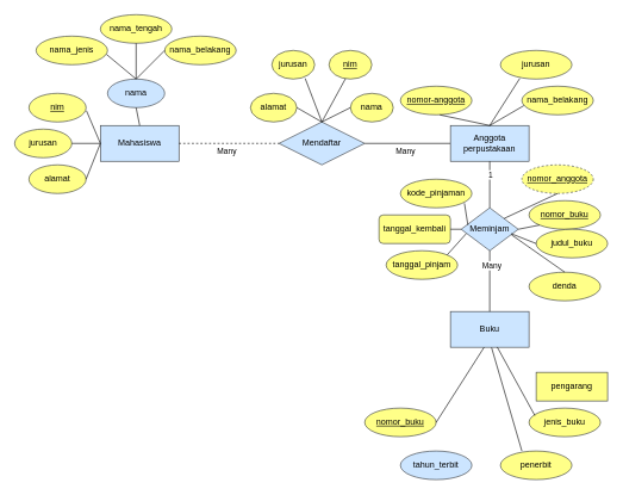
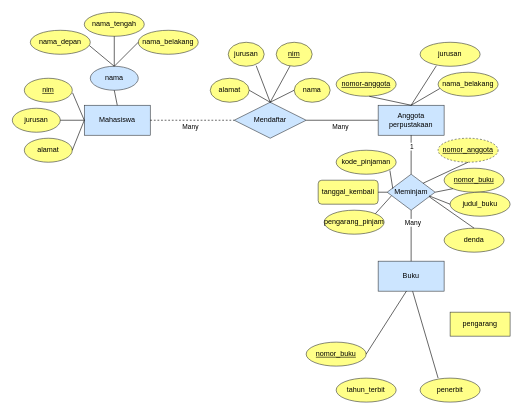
  <mxCell id="0" />
  <mxCell id="1" parent="0" />
- <mxCell id="2" value="nama_jenis" style="ellipse;whiteSpace=wrap;html=1;align=center;fillColor=#ffff88;strokeColor=#36393d;" vertex="1" parent="1"><mxGeometry x="50" y="50" width="100" height="40" as="geometry" /></mxCell>
+ <mxCell id="2" value="nama_depan" style="ellipse;whiteSpace=wrap;html=1;align=center;fillColor=#ffff88;strokeColor=#36393d;" vertex="1" parent="1"><mxGeometry x="50" y="50" width="100" height="40" as="geometry" /></mxCell>
  <mxCell id="3" value="nama_tengah" style="ellipse;whiteSpace=wrap;html=1;align=center;fillColor=#ffff88;strokeColor=#36393d;gradientDirection=north;" vertex="1" parent="1"><mxGeometry x="140" y="20" width="100" height="40" as="geometry" /></mxCell>
  <mxCell id="4" value="nama_belakang" style="ellipse;whiteSpace=wrap;html=1;align=center;fillColor=#ffff88;strokeColor=#36393d;" vertex="1" parent="1"><mxGeometry x="230" y="50" width="100" height="40" as="geometry" /></mxCell>
  <mxCell id="5" value="" style="endArrow=none;html=1;rounded=0;exitX=0.5;exitY=0;exitDx=0;exitDy=0;entryX=0.5;entryY=1;entryDx=0;entryDy=0;" edge="1" parent="1" source="6" target="3"><mxGeometry relative="1" as="geometry"><mxPoint x="140" y="120" as="sourcePoint" /><mxPoint x="300" y="120" as="targetPoint" /></mxGeometry></mxCell>
  <mxCell id="6" value="nama" style="ellipse;whiteSpace=wrap;html=1;align=center;fillColor=#cce5ff;strokeColor=#36393d;" vertex="1" parent="1"><mxGeometry x="150" y="110" width="80" height="40" as="geometry" /></mxCell>
  <mxCell id="7" value="" style="endArrow=none;html=1;rounded=0;exitX=0.5;exitY=0;exitDx=0;exitDy=0;entryX=0;entryY=0.5;entryDx=0;entryDy=0;" edge="1" parent="1" source="6" target="4"><mxGeometry relative="1" as="geometry"><mxPoint x="200" y="140" as="sourcePoint" /><mxPoint x="200" y="70" as="targetPoint" /></mxGeometry></mxCell>
  <mxCell id="8" value="" style="endArrow=none;html=1;rounded=0;exitX=0.5;exitY=0;exitDx=0;exitDy=0;entryX=0.985;entryY=0.638;entryDx=0;entryDy=0;entryPerimeter=0;" edge="1" parent="1" source="6" target="2"><mxGeometry relative="1" as="geometry"><mxPoint x="200" y="140" as="sourcePoint" /><mxPoint x="260" y="90" as="targetPoint" /></mxGeometry></mxCell>
  <mxCell id="9" value="Mahasiswa" style="whiteSpace=wrap;html=1;align=center;fillColor=#cce5ff;strokeColor=#36393d;" vertex="1" parent="1"><mxGeometry x="140" y="175" width="110" height="50" as="geometry" /></mxCell>
  <mxCell id="10" value="" style="endArrow=none;html=1;rounded=0;exitX=0.5;exitY=0;exitDx=0;exitDy=0;entryX=0.5;entryY=1;entryDx=0;entryDy=0;" edge="1" parent="1" source="9" target="6"><mxGeometry relative="1" as="geometry"><mxPoint x="200" y="120" as="sourcePoint" /><mxPoint x="200" y="70" as="targetPoint" /></mxGeometry></mxCell>
  <mxCell id="11" value="jurusan" style="ellipse;whiteSpace=wrap;html=1;align=center;fillColor=#ffff88;strokeColor=#36393d;" vertex="1" parent="1"><mxGeometry x="20" y="180" width="80" height="40" as="geometry" /></mxCell>
  <mxCell id="12" value="alamat" style="ellipse;whiteSpace=wrap;html=1;align=center;fillColor=#ffff88;strokeColor=#36393d;" vertex="1" parent="1"><mxGeometry x="40" y="230" width="80" height="40" as="geometry" /></mxCell>
  <mxCell id="13" value="" style="endArrow=none;html=1;rounded=0;exitX=0;exitY=0.5;exitDx=0;exitDy=0;entryX=1.006;entryY=0.608;entryDx=0;entryDy=0;entryPerimeter=0;" edge="1" parent="1" source="9" target="16"><mxGeometry relative="1" as="geometry"><mxPoint x="200" y="190" as="sourcePoint" /><mxPoint x="120" y="150" as="targetPoint" /></mxGeometry></mxCell>
  <mxCell id="14" value="" style="endArrow=none;html=1;rounded=0;exitX=0;exitY=0.5;exitDx=0;exitDy=0;entryX=1;entryY=0.5;entryDx=0;entryDy=0;" edge="1" parent="1" source="9" target="11"><mxGeometry relative="1" as="geometry"><mxPoint x="150" y="210" as="sourcePoint" /><mxPoint x="130" y="160" as="targetPoint" /></mxGeometry></mxCell>
  <mxCell id="15" value="" style="endArrow=none;html=1;rounded=0;exitX=0;exitY=0.5;exitDx=0;exitDy=0;entryX=1;entryY=0.5;entryDx=0;entryDy=0;" edge="1" parent="1" source="9" target="12"><mxGeometry relative="1" as="geometry"><mxPoint x="150" y="210" as="sourcePoint" /><mxPoint x="110" y="210" as="targetPoint" /></mxGeometry></mxCell>
  <mxCell id="16" value="nim" style="ellipse;whiteSpace=wrap;html=1;align=center;fontStyle=4;fillColor=#ffff88;strokeColor=#36393d;" vertex="1" parent="1"><mxGeometry x="40" y="130" width="80" height="40" as="geometry" /></mxCell>
  <mxCell id="17" value="Mendaftar" style="shape=rhombus;perimeter=rhombusPerimeter;whiteSpace=wrap;html=1;align=center;fillColor=#cce5ff;strokeColor=#36393d;" vertex="1" parent="1"><mxGeometry x="390" y="170" width="120" height="60" as="geometry" /></mxCell>
  <mxCell id="18" value="" style="endArrow=none;html=1;rounded=0;exitX=1;exitY=0.5;exitDx=0;exitDy=0;dashed=1;" edge="1" parent="1" source="9" target="17"><mxGeometry relative="1" as="geometry"><mxPoint x="200" y="190" as="sourcePoint" /><mxPoint x="200" y="160" as="targetPoint" /></mxGeometry></mxCell>
  <mxCell id="19" value="Many" style="edgeLabel;html=1;align=center;verticalAlign=middle;resizable=0;points=[];" vertex="1" connectable="0" parent="18"><mxGeometry x="-0.062" y="-1" relative="1" as="geometry"><mxPoint y="9" as="offset" /></mxGeometry></mxCell>
  <mxCell id="20" value="" style="endArrow=none;html=1;rounded=0;exitX=1;exitY=0.5;exitDx=0;exitDy=0;entryX=0;entryY=0.5;entryDx=0;entryDy=0;" edge="1" parent="1" source="17" target="22"><mxGeometry relative="1" as="geometry"><mxPoint x="510" y="199.64" as="sourcePoint" /><mxPoint x="650" y="200" as="targetPoint" /></mxGeometry></mxCell>
  <mxCell id="21" value="Many" style="edgeLabel;html=1;align=center;verticalAlign=middle;resizable=0;points=[];" vertex="1" connectable="0" parent="20"><mxGeometry x="-0.062" y="-1" relative="1" as="geometry"><mxPoint y="9" as="offset" /></mxGeometry></mxCell>
  <mxCell id="22" value="Anggota&lt;div&gt;perpustakaan&lt;/div&gt;" style="whiteSpace=wrap;html=1;align=center;fillColor=#cce5ff;strokeColor=#36393d;" vertex="1" parent="1"><mxGeometry x="630" y="175" width="110" height="50" as="geometry" /></mxCell>
  <mxCell id="23" value="jurusan" style="ellipse;whiteSpace=wrap;html=1;align=center;fillColor=#ffff88;strokeColor=#36393d;" vertex="1" parent="1"><mxGeometry x="700" y="70" width="100" height="40" as="geometry" /></mxCell>
  <mxCell id="24" value="nama_belakang" style="ellipse;whiteSpace=wrap;html=1;align=center;fillColor=#ffff88;strokeColor=#36393d;" vertex="1" parent="1"><mxGeometry x="730" y="120" width="100" height="40" as="geometry" /></mxCell>
  <mxCell id="25" value="nomor-anggota" style="ellipse;whiteSpace=wrap;html=1;align=center;fontStyle=4;fillColor=#ffff88;strokeColor=#36393d;" vertex="1" parent="1"><mxGeometry x="560" y="120" width="100" height="40" as="geometry" /></mxCell>
  <mxCell id="26" value="" style="endArrow=none;html=1;rounded=0;entryX=0.5;entryY=0;entryDx=0;entryDy=0;exitX=0.553;exitY=1.002;exitDx=0;exitDy=0;exitPerimeter=0;" edge="1" parent="1" source="25" target="22"><mxGeometry relative="1" as="geometry"><mxPoint x="570" y="190" as="sourcePoint" /><mxPoint x="730" y="190" as="targetPoint" /></mxGeometry></mxCell>
  <mxCell id="27" value="" style="endArrow=none;html=1;rounded=0;entryX=0.028;entryY=0.679;entryDx=0;entryDy=0;exitX=0.5;exitY=0;exitDx=0;exitDy=0;entryPerimeter=0;" edge="1" parent="1" source="22" target="24"><mxGeometry relative="1" as="geometry"><mxPoint x="635" y="170" as="sourcePoint" /><mxPoint x="695" y="185" as="targetPoint" /></mxGeometry></mxCell>
  <mxCell id="28" value="" style="endArrow=none;html=1;rounded=0;entryX=0.27;entryY=0.981;entryDx=0;entryDy=0;entryPerimeter=0;exitX=0.5;exitY=0;exitDx=0;exitDy=0;" edge="1" parent="1" source="22" target="23"><mxGeometry relative="1" as="geometry"><mxPoint x="695" y="185" as="sourcePoint" /><mxPoint x="743" y="157" as="targetPoint" /></mxGeometry></mxCell>
  <mxCell id="29" value="nama" style="ellipse;whiteSpace=wrap;html=1;align=center;fillColor=#ffff88;strokeColor=#36393d;" vertex="1" parent="1"><mxGeometry x="490" y="130" width="60" height="40" as="geometry" /></mxCell>
  <mxCell id="30" value="jurusan" style="ellipse;whiteSpace=wrap;html=1;align=center;fillColor=#ffff88;strokeColor=#36393d;" vertex="1" parent="1"><mxGeometry x="380" y="70" width="60" height="40" as="geometry" /></mxCell>
  <mxCell id="31" value="alamat" style="ellipse;whiteSpace=wrap;html=1;align=center;fillColor=#ffff88;strokeColor=#36393d;" vertex="1" parent="1"><mxGeometry x="350" y="130" width="65" height="40" as="geometry" /></mxCell>
  <mxCell id="32" value="nim" style="ellipse;whiteSpace=wrap;html=1;align=center;fontStyle=4;fillColor=#ffff88;strokeColor=#36393d;" vertex="1" parent="1"><mxGeometry x="460" y="70" width="60" height="40" as="geometry" /></mxCell>
  <mxCell id="33" value="" style="endArrow=none;html=1;rounded=0;entryX=0.5;entryY=0;entryDx=0;entryDy=0;exitX=1;exitY=0.5;exitDx=0;exitDy=0;" edge="1" parent="1" source="31" target="17"><mxGeometry relative="1" as="geometry"><mxPoint x="380" y="180" as="sourcePoint" /><mxPoint x="540" y="180" as="targetPoint" /></mxGeometry></mxCell>
  <mxCell id="34" value="" style="endArrow=none;html=1;rounded=0;entryX=0;entryY=0.5;entryDx=0;entryDy=0;exitX=0.5;exitY=0;exitDx=0;exitDy=0;" edge="1" parent="1" source="17" target="29"><mxGeometry relative="1" as="geometry"><mxPoint x="425" y="160" as="sourcePoint" /><mxPoint x="460" y="180" as="targetPoint" /></mxGeometry></mxCell>
  <mxCell id="35" value="" style="endArrow=none;html=1;rounded=0;entryX=0.384;entryY=0.99;entryDx=0;entryDy=0;exitX=0.5;exitY=0;exitDx=0;exitDy=0;entryPerimeter=0;" edge="1" parent="1" source="17" target="32"><mxGeometry relative="1" as="geometry"><mxPoint x="460" y="180" as="sourcePoint" /><mxPoint x="500" y="160" as="targetPoint" /></mxGeometry></mxCell>
  <mxCell id="36" value="" style="endArrow=none;html=1;rounded=0;entryX=0.777;entryY=0.977;entryDx=0;entryDy=0;exitX=0.5;exitY=0;exitDx=0;exitDy=0;entryPerimeter=0;" edge="1" parent="1" source="17" target="30"><mxGeometry relative="1" as="geometry"><mxPoint x="460" y="180" as="sourcePoint" /><mxPoint x="493" y="120" as="targetPoint" /></mxGeometry></mxCell>
  <mxCell id="37" value="" style="endArrow=none;html=1;rounded=0;entryX=0.5;entryY=1;entryDx=0;entryDy=0;exitX=0.5;exitY=0;exitDx=0;exitDy=0;" edge="1" parent="1" source="39" target="22"><mxGeometry relative="1" as="geometry"><mxPoint x="685" y="290" as="sourcePoint" /><mxPoint x="730" y="270" as="targetPoint" /></mxGeometry></mxCell>
  <mxCell id="38" value="1" style="edgeLabel;html=1;align=center;verticalAlign=middle;resizable=0;points=[];" vertex="1" connectable="0" parent="37"><mxGeometry x="0.461" relative="1" as="geometry"><mxPoint as="offset" /></mxGeometry></mxCell>
  <mxCell id="39" value="Meminjam" style="shape=rhombus;perimeter=rhombusPerimeter;whiteSpace=wrap;html=1;align=center;fillColor=#cce5ff;strokeColor=#36393d;" vertex="1" parent="1"><mxGeometry x="645" y="290" width="80" height="60" as="geometry" /></mxCell>
  <mxCell id="40" value="tanggal_kembali" style="whiteSpace=wrap;html=1;align=center;fillColor=#ffff88;strokeColor=#36393d;rounded=1;" vertex="1" parent="1"><mxGeometry x="530" y="300" width="100" height="40" as="geometry" /></mxCell>
  <mxCell id="41" value="kode_pinjaman" style="ellipse;whiteSpace=wrap;html=1;align=center;fillColor=#ffff88;strokeColor=#36393d;" vertex="1" parent="1"><mxGeometry x="560" y="250" width="100" height="40" as="geometry" /></mxCell>
- <mxCell id="42" value="tanggal_pinjam" style="ellipse;whiteSpace=wrap;html=1;align=center;fillColor=#ffff88;strokeColor=#36393d;" vertex="1" parent="1"><mxGeometry x="540" y="350" width="100" height="40" as="geometry" /></mxCell>
+ <mxCell id="42" value="pengarang_pinjam" style="ellipse;whiteSpace=wrap;html=1;align=center;fillColor=#ffff88;strokeColor=#36393d;" vertex="1" parent="1"><mxGeometry x="540" y="350" width="100" height="40" as="geometry" /></mxCell>
  <mxCell id="43" value="nomor_buku" style="ellipse;whiteSpace=wrap;html=1;align=center;fontStyle=4;fillColor=#ffff88;strokeColor=#36393d;" vertex="1" parent="1"><mxGeometry x="740" y="280" width="100" height="40" as="geometry" /></mxCell>
  <mxCell id="44" value="nomor_anggota" style="ellipse;whiteSpace=wrap;html=1;align=center;fontStyle=4;fillColor=#ffff88;strokeColor=#36393d;dashed=1;" vertex="1" parent="1"><mxGeometry x="730" y="230" width="100" height="40" as="geometry" /></mxCell>
  <mxCell id="45" value="denda" style="ellipse;whiteSpace=wrap;html=1;align=center;fillColor=#ffff88;strokeColor=#36393d;" vertex="1" parent="1"><mxGeometry x="740" y="380" width="100" height="40" as="geometry" /></mxCell>
  <mxCell id="46" value="judul_buku" style="ellipse;whiteSpace=wrap;html=1;align=center;fillColor=#ffff88;strokeColor=#36393d;" vertex="1" parent="1"><mxGeometry x="750" y="320" width="100" height="40" as="geometry" /></mxCell>
  <mxCell id="47" value="" style="endArrow=none;html=1;rounded=0;entryX=1;entryY=0.5;entryDx=0;entryDy=0;exitX=0;exitY=0.5;exitDx=0;exitDy=0;" edge="1" parent="1" source="39" target="40"><mxGeometry relative="1" as="geometry"><mxPoint x="690" y="278" as="sourcePoint" /><mxPoint x="738" y="250" as="targetPoint" /></mxGeometry></mxCell>
  <mxCell id="48" value="" style="endArrow=none;html=1;rounded=0;entryX=1;entryY=0;entryDx=0;entryDy=0;exitX=0.088;exitY=0.603;exitDx=0;exitDy=0;exitPerimeter=0;" edge="1" parent="1" source="39" target="42"><mxGeometry relative="1" as="geometry"><mxPoint x="655" y="330" as="sourcePoint" /><mxPoint x="640" y="330" as="targetPoint" /></mxGeometry></mxCell>
  <mxCell id="49" value="" style="endArrow=none;html=1;rounded=0;entryX=0.896;entryY=0.843;entryDx=0;entryDy=0;exitX=0.118;exitY=0.401;exitDx=0;exitDy=0;exitPerimeter=0;entryPerimeter=0;" edge="1" parent="1" source="39" target="41"><mxGeometry relative="1" as="geometry"><mxPoint x="662" y="336" as="sourcePoint" /><mxPoint x="635" y="366" as="targetPoint" /></mxGeometry></mxCell>
  <mxCell id="50" value="" style="endArrow=none;html=1;rounded=0;entryX=0.5;entryY=1;entryDx=0;entryDy=0;exitX=1;exitY=0;exitDx=0;exitDy=0;" edge="1" parent="1" source="39" target="44"><mxGeometry relative="1" as="geometry"><mxPoint x="664" y="324" as="sourcePoint" /><mxPoint x="660" y="294" as="targetPoint" /></mxGeometry></mxCell>
  <mxCell id="51" value="" style="endArrow=none;html=1;rounded=0;entryX=0;entryY=1;entryDx=0;entryDy=0;exitX=1;exitY=0.5;exitDx=0;exitDy=0;" edge="1" parent="1" source="39" target="43"><mxGeometry relative="1" as="geometry"><mxPoint x="715" y="315" as="sourcePoint" /><mxPoint x="790" y="300" as="targetPoint" /></mxGeometry></mxCell>
  <mxCell id="52" value="" style="endArrow=none;html=1;rounded=0;entryX=0;entryY=0.5;entryDx=0;entryDy=0;exitX=0.875;exitY=0.603;exitDx=0;exitDy=0;exitPerimeter=0;" edge="1" parent="1" source="39" target="46"><mxGeometry relative="1" as="geometry"><mxPoint x="735" y="330" as="sourcePoint" /><mxPoint x="765" y="324" as="targetPoint" /></mxGeometry></mxCell>
  <mxCell id="53" value="" style="endArrow=none;html=1;rounded=0;entryX=0.5;entryY=0;entryDx=0;entryDy=0;exitX=0.88;exitY=0.629;exitDx=0;exitDy=0;exitPerimeter=0;" edge="1" parent="1" source="39" target="45"><mxGeometry relative="1" as="geometry"><mxPoint x="725" y="336" as="sourcePoint" /><mxPoint x="750" y="360" as="targetPoint" /></mxGeometry></mxCell>
  <mxCell id="54" value="Buku" style="whiteSpace=wrap;html=1;align=center;fillColor=#cce5ff;strokeColor=#36393d;" vertex="1" parent="1"><mxGeometry x="630" y="435" width="110" height="50" as="geometry" /></mxCell>
  <mxCell id="55" value="" style="endArrow=none;html=1;rounded=0;entryX=0.5;entryY=1;entryDx=0;entryDy=0;exitX=0.5;exitY=0;exitDx=0;exitDy=0;" edge="1" parent="1" source="54" target="39"><mxGeometry relative="1" as="geometry"><mxPoint x="570" y="340" as="sourcePoint" /><mxPoint x="730" y="340" as="targetPoint" /></mxGeometry></mxCell>
  <mxCell id="56" value="Many" style="edgeLabel;html=1;align=center;verticalAlign=middle;resizable=0;points=[];" vertex="1" connectable="0" parent="55"><mxGeometry x="0.533" y="-2" relative="1" as="geometry"><mxPoint as="offset" /></mxGeometry></mxCell>
- <mxCell id="57" value="jenis_buku" style="ellipse;whiteSpace=wrap;html=1;align=center;fillColor=#ffff88;strokeColor=#36393d;" vertex="1" parent="1"><mxGeometry x="740" y="570" width="100" height="40" as="geometry" /></mxCell>
  <mxCell id="58" value="pengarang" style="whiteSpace=wrap;html=1;align=center;fillColor=#ffff88;strokeColor=#36393d;rounded=0;" vertex="1" parent="1"><mxGeometry x="750" y="520" width="100" height="40" as="geometry" /></mxCell>
  <mxCell id="59" value="penerbit" style="ellipse;whiteSpace=wrap;html=1;align=center;fillColor=#ffff88;strokeColor=#36393d;" vertex="1" parent="1"><mxGeometry x="700" y="630" width="100" height="40" as="geometry" /></mxCell>
- <mxCell id="60" value="tahun_terbit" style="ellipse;whiteSpace=wrap;html=1;align=center;fillColor=#cce5ff;strokeColor=#36393d;" vertex="1" parent="1"><mxGeometry x="560" y="630" width="100" height="40" as="geometry" /></mxCell>
+ <mxCell id="60" value="tahun_terbit" style="ellipse;whiteSpace=wrap;html=1;align=center;fillColor=#ffff88;strokeColor=#36393d;" vertex="1" parent="1"><mxGeometry x="560" y="630" width="100" height="40" as="geometry" /></mxCell>
  <mxCell id="61" value="nomor_buku" style="ellipse;whiteSpace=wrap;html=1;align=center;fontStyle=4;fillColor=#ffff88;strokeColor=#36393d;" vertex="1" parent="1"><mxGeometry x="510" y="570" width="100" height="40" as="geometry" /></mxCell>
  <mxCell id="62" value="" style="endArrow=none;html=1;rounded=0;entryX=0.429;entryY=0.998;entryDx=0;entryDy=0;entryPerimeter=0;exitX=1;exitY=0.5;exitDx=0;exitDy=0;" edge="1" parent="1" source="61" target="54"><mxGeometry relative="1" as="geometry"><mxPoint x="610" y="550" as="sourcePoint" /><mxPoint x="680" y="495" as="targetPoint" /></mxGeometry></mxCell>
  <mxCell id="63" value="" style="endArrow=none;html=1;rounded=0;entryX=0.523;entryY=1.006;entryDx=0;entryDy=0;entryPerimeter=0;exitX=0.3;exitY=0;exitDx=0;exitDy=0;exitPerimeter=0;" edge="1" parent="1" source="59" target="54"><mxGeometry relative="1" as="geometry"><mxPoint x="648" y="643" as="sourcePoint" /><mxPoint x="692" y="495" as="targetPoint" /></mxGeometry></mxCell>
- <mxCell id="64" value="" style="endArrow=none;html=1;rounded=0;entryX=0.595;entryY=0.992;entryDx=0;entryDy=0;entryPerimeter=0;exitX=0.082;exitY=0.262;exitDx=0;exitDy=0;exitPerimeter=0;" edge="1" parent="1" source="57" target="54"><mxGeometry relative="1" as="geometry"><mxPoint x="740" y="640" as="sourcePoint" /><mxPoint x="698" y="495" as="targetPoint" /></mxGeometry></mxCell>
